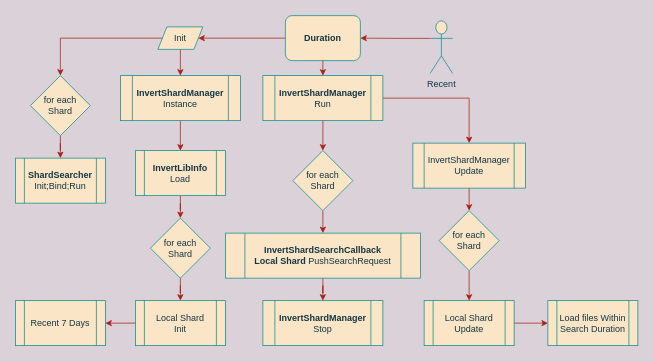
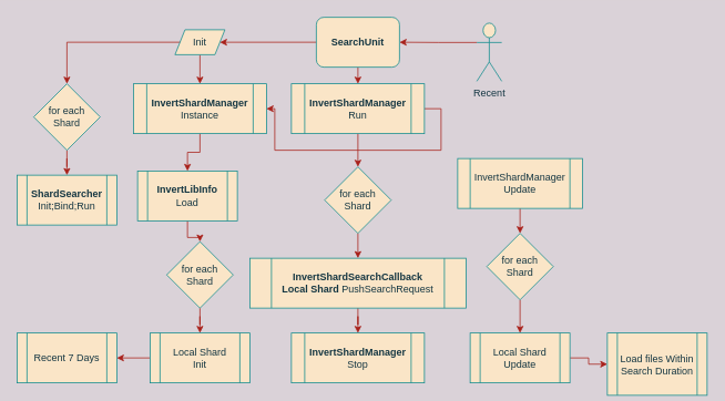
  <mxCell id="0" />
  <mxCell id="1" parent="0" />
  <mxCell id="2" style="edgeStyle=orthogonalEdgeStyle;rounded=0;orthogonalLoop=1;jettySize=auto;html=1;exitX=1;exitY=0.5;exitDx=0;exitDy=0;strokeColor=#A8201A;fontColor=#143642;labelBackgroundColor=#DAD2D8;" edge="1" parent="1" source="4" target="9"><mxGeometry relative="1" as="geometry" /></mxCell>
  <mxCell id="3" style="edgeStyle=orthogonalEdgeStyle;rounded=0;orthogonalLoop=1;jettySize=auto;html=1;exitX=0.5;exitY=1;exitDx=0;exitDy=0;entryX=0.5;entryY=0;entryDx=0;entryDy=0;strokeColor=#A8201A;fontColor=#143642;labelBackgroundColor=#DAD2D8;" edge="1" parent="1" source="4" target="6"><mxGeometry relative="1" as="geometry" /></mxCell>
  <mxCell id="4" value="Init" style="shape=parallelogram;perimeter=parallelogramPerimeter;whiteSpace=wrap;html=1;fillColor=#FAE5C7;strokeColor=#0F8B8D;fontColor=#143642;" vertex="1" parent="1"><mxGeometry x="210" y="35" width="60" height="30" as="geometry" /></mxCell>
  <mxCell id="5" style="edgeStyle=orthogonalEdgeStyle;rounded=0;orthogonalLoop=1;jettySize=auto;html=1;exitX=0.5;exitY=1;exitDx=0;exitDy=0;strokeColor=#A8201A;fontColor=#143642;labelBackgroundColor=#DAD2D8;" edge="1" parent="1" source="6" target="13"><mxGeometry relative="1" as="geometry" /></mxCell>
  <mxCell id="6" value="&lt;b&gt;InvertShardManager&lt;/b&gt;&lt;br&gt;Instance" style="shape=process;whiteSpace=wrap;html=1;backgroundOutline=1;fillColor=#FAE5C7;strokeColor=#0F8B8D;fontColor=#143642;" vertex="1" parent="1"><mxGeometry x="160" y="100" width="160" height="60" as="geometry" /></mxCell>
  <mxCell id="7" value="&lt;b&gt;ShardSearcher&lt;/b&gt;&lt;br&gt;Init;Bind;Run" style="shape=process;whiteSpace=wrap;html=1;backgroundOutline=1;fillColor=#FAE5C7;strokeColor=#0F8B8D;fontColor=#143642;" vertex="1" parent="1"><mxGeometry x="20" y="210" width="120" height="60" as="geometry" /></mxCell>
  <mxCell id="8" style="edgeStyle=orthogonalEdgeStyle;rounded=0;orthogonalLoop=1;jettySize=auto;html=1;exitX=0.5;exitY=1;exitDx=0;exitDy=0;strokeColor=#A8201A;fontColor=#143642;labelBackgroundColor=#DAD2D8;" edge="1" parent="1" source="9" target="7"><mxGeometry relative="1" as="geometry" /></mxCell>
  <mxCell id="9" value="for each&lt;br&gt;Shard" style="rhombus;whiteSpace=wrap;html=1;fillColor=#FAE5C7;strokeColor=#0F8B8D;fontColor=#143642;" vertex="1" parent="1"><mxGeometry x="40" y="100" width="80" height="80" as="geometry" /></mxCell>
  <mxCell id="10" style="edgeStyle=orthogonalEdgeStyle;rounded=0;orthogonalLoop=1;jettySize=auto;html=1;exitX=0.5;exitY=1;exitDx=0;exitDy=0;strokeColor=#A8201A;fontColor=#143642;labelBackgroundColor=#DAD2D8;" edge="1" parent="1" source="11" target="15"><mxGeometry relative="1" as="geometry" /></mxCell>
  <mxCell id="11" value="for each&lt;br&gt;Shard" style="rhombus;whiteSpace=wrap;html=1;fillColor=#FAE5C7;strokeColor=#0F8B8D;fontColor=#143642;" vertex="1" parent="1"><mxGeometry x="200" y="290" width="80" height="80" as="geometry" /></mxCell>
  <mxCell id="12" style="edgeStyle=orthogonalEdgeStyle;rounded=0;orthogonalLoop=1;jettySize=auto;html=1;exitX=0.5;exitY=1;exitDx=0;exitDy=0;strokeColor=#A8201A;fontColor=#143642;labelBackgroundColor=#DAD2D8;" edge="1" parent="1" source="13" target="11"><mxGeometry relative="1" as="geometry" /></mxCell>
- <mxCell id="13" value="&lt;b&gt;InvertLibInfo&lt;/b&gt;&lt;br&gt;Load" style="shape=process;whiteSpace=wrap;html=1;backgroundOutline=1;fillColor=#FAE5C7;strokeColor=#0F8B8D;fontColor=#143642;" vertex="1" parent="1"><mxGeometry x="180" y="200" width="120" height="60" as="geometry" /></mxCell>
+ <mxCell id="13" value="&lt;b&gt;InvertLibInfo&lt;/b&gt;&lt;br&gt;Load" style="shape=process;whiteSpace=wrap;html=1;backgroundOutline=1;fillColor=#FAE5C7;strokeColor=#0F8B8D;fontColor=#143642;" vertex="1" parent="1"><mxGeometry x="165" y="205" width="120" height="60" as="geometry" /></mxCell>
  <mxCell id="14" style="edgeStyle=orthogonalEdgeStyle;rounded=0;orthogonalLoop=1;jettySize=auto;html=1;exitX=0;exitY=0.5;exitDx=0;exitDy=0;strokeColor=#A8201A;fontColor=#143642;labelBackgroundColor=#DAD2D8;" edge="1" parent="1" source="15" target="29"><mxGeometry relative="1" as="geometry" /></mxCell>
  <mxCell id="15" value="Local Shard&lt;br&gt;Init" style="shape=process;whiteSpace=wrap;html=1;backgroundOutline=1;fillColor=#FAE5C7;strokeColor=#0F8B8D;fontColor=#143642;" vertex="1" parent="1"><mxGeometry x="180" y="400" width="120" height="60" as="geometry" /></mxCell>
  <mxCell id="16" style="edgeStyle=orthogonalEdgeStyle;rounded=0;orthogonalLoop=1;jettySize=auto;html=1;exitX=0;exitY=0.333;exitDx=0;exitDy=0;exitPerimeter=0;strokeColor=#A8201A;fontColor=#143642;labelBackgroundColor=#DAD2D8;" edge="1" parent="1" source="17" target="20"><mxGeometry relative="1" as="geometry" /></mxCell>
  <mxCell id="17" value="Recent" style="shape=umlActor;verticalLabelPosition=bottom;verticalAlign=top;html=1;outlineConnect=0;fontStyle=0;fillColor=#FAE5C7;strokeColor=#0F8B8D;fontColor=#143642;labelBackgroundColor=#DAD2D8;" vertex="1" parent="1"><mxGeometry x="573" y="27" width="30" height="70" as="geometry" /></mxCell>
  <mxCell id="18" style="edgeStyle=orthogonalEdgeStyle;rounded=0;orthogonalLoop=1;jettySize=auto;html=1;exitX=0;exitY=0.5;exitDx=0;exitDy=0;entryX=1;entryY=0.5;entryDx=0;entryDy=0;strokeColor=#A8201A;fontColor=#143642;labelBackgroundColor=#DAD2D8;" edge="1" parent="1" source="20" target="4"><mxGeometry relative="1" as="geometry" /></mxCell>
  <mxCell id="19" style="edgeStyle=orthogonalEdgeStyle;rounded=0;orthogonalLoop=1;jettySize=auto;html=1;exitX=0.5;exitY=1;exitDx=0;exitDy=0;strokeColor=#A8201A;fontColor=#143642;labelBackgroundColor=#DAD2D8;" edge="1" parent="1" source="20"><mxGeometry relative="1" as="geometry"><mxPoint x="430" y="100" as="targetPoint" /></mxGeometry></mxCell>
- <mxCell id="20" value="&lt;b&gt;Duration&lt;/b&gt;" style="rounded=1;whiteSpace=wrap;html=1;fillColor=#FAE5C7;strokeColor=#0F8B8D;fontColor=#143642;" vertex="1" parent="1"><mxGeometry x="380" y="20" width="100" height="60" as="geometry" /></mxCell>
+ <mxCell id="20" value="&lt;b&gt;SearchUnit&lt;/b&gt;" style="rounded=1;whiteSpace=wrap;html=1;fillColor=#FAE5C7;strokeColor=#0F8B8D;fontColor=#143642;" vertex="1" parent="1"><mxGeometry x="380" y="20" width="100" height="60" as="geometry" /></mxCell>
  <mxCell id="21" style="edgeStyle=orthogonalEdgeStyle;rounded=0;orthogonalLoop=1;jettySize=auto;html=1;exitX=0.5;exitY=1;exitDx=0;exitDy=0;strokeColor=#A8201A;fontColor=#143642;labelBackgroundColor=#DAD2D8;" edge="1" parent="1" source="23" target="26"><mxGeometry relative="1" as="geometry" /></mxCell>
- <mxCell id="22" style="edgeStyle=orthogonalEdgeStyle;rounded=0;orthogonalLoop=1;jettySize=auto;html=1;exitX=1;exitY=0.5;exitDx=0;exitDy=0;entryX=0.5;entryY=0;entryDx=0;entryDy=0;strokeColor=#A8201A;fontColor=#143642;labelBackgroundColor=#DAD2D8;" edge="1" parent="1" source="23" target="31"><mxGeometry relative="1" as="geometry" /></mxCell>
+ <mxCell id="22" style="edgeStyle=orthogonalEdgeStyle;rounded=0;orthogonalLoop=1;jettySize=auto;html=1;exitX=1;exitY=0.5;exitDx=0;exitDy=0;strokeColor=#A8201A;fontColor=#143642;labelBackgroundColor=#DAD2D8;" edge="1" parent="1" source="23" target="6"><mxGeometry relative="1" as="geometry" /></mxCell>
  <mxCell id="23" value="&lt;b&gt;InvertShardManager&lt;/b&gt;&lt;br&gt;Run" style="shape=process;whiteSpace=wrap;html=1;backgroundOutline=1;fillColor=#FAE5C7;strokeColor=#0F8B8D;fontColor=#143642;" vertex="1" parent="1"><mxGeometry x="350" y="100" width="160" height="60" as="geometry" /></mxCell>
  <mxCell id="24" value="&lt;b&gt;InvertShardManager&lt;/b&gt;&lt;br&gt;Stop" style="shape=process;whiteSpace=wrap;html=1;backgroundOutline=1;fillColor=#FAE5C7;strokeColor=#0F8B8D;fontColor=#143642;" vertex="1" parent="1"><mxGeometry x="350" y="400" width="160" height="60" as="geometry" /></mxCell>
  <mxCell id="25" style="edgeStyle=orthogonalEdgeStyle;rounded=0;orthogonalLoop=1;jettySize=auto;html=1;exitX=0.5;exitY=1;exitDx=0;exitDy=0;entryX=0.5;entryY=0;entryDx=0;entryDy=0;strokeColor=#A8201A;fontColor=#143642;labelBackgroundColor=#DAD2D8;" edge="1" parent="1" source="26" target="28"><mxGeometry relative="1" as="geometry" /></mxCell>
  <mxCell id="26" value="for each&lt;br&gt;Shard" style="rhombus;whiteSpace=wrap;html=1;fillColor=#FAE5C7;strokeColor=#0F8B8D;fontColor=#143642;" vertex="1" parent="1"><mxGeometry x="390" y="200" width="80" height="80" as="geometry" /></mxCell>
  <mxCell id="27" style="edgeStyle=orthogonalEdgeStyle;rounded=0;orthogonalLoop=1;jettySize=auto;html=1;exitX=0.5;exitY=1;exitDx=0;exitDy=0;strokeColor=#A8201A;fontColor=#143642;labelBackgroundColor=#DAD2D8;" edge="1" parent="1" source="28" target="24"><mxGeometry relative="1" as="geometry" /></mxCell>
  <mxCell id="28" value="&lt;b&gt;InvertShardSearchCallback&lt;/b&gt;&lt;br&gt;&lt;b&gt;Local Shard&lt;/b&gt; PushSearchRequest" style="shape=process;whiteSpace=wrap;html=1;backgroundOutline=1;fillColor=#FAE5C7;strokeColor=#0F8B8D;fontColor=#143642;" vertex="1" parent="1"><mxGeometry x="300" y="310" width="260" height="60" as="geometry" /></mxCell>
  <mxCell id="29" value="Recent 7 Days" style="shape=process;whiteSpace=wrap;html=1;backgroundOutline=1;fillColor=#FAE5C7;strokeColor=#0F8B8D;fontColor=#143642;" vertex="1" parent="1"><mxGeometry x="20" y="400" width="120" height="60" as="geometry" /></mxCell>
  <mxCell id="30" style="edgeStyle=orthogonalEdgeStyle;rounded=0;orthogonalLoop=1;jettySize=auto;html=1;exitX=0.5;exitY=1;exitDx=0;exitDy=0;entryX=0.5;entryY=0;entryDx=0;entryDy=0;strokeColor=#A8201A;fontColor=#143642;labelBackgroundColor=#DAD2D8;" edge="1" parent="1" source="31" target="33"><mxGeometry relative="1" as="geometry" /></mxCell>
  <mxCell id="31" value="InvertShardManager&lt;br&gt;Update" style="shape=process;whiteSpace=wrap;html=1;backgroundOutline=1;fillColor=#FAE5C7;strokeColor=#0F8B8D;fontColor=#143642;" vertex="1" parent="1"><mxGeometry x="550" y="190" width="150" height="60" as="geometry" /></mxCell>
  <mxCell id="32" style="edgeStyle=orthogonalEdgeStyle;rounded=0;orthogonalLoop=1;jettySize=auto;html=1;exitX=0.5;exitY=1;exitDx=0;exitDy=0;strokeColor=#A8201A;fontColor=#143642;labelBackgroundColor=#DAD2D8;" edge="1" parent="1" source="33" target="35"><mxGeometry relative="1" as="geometry" /></mxCell>
  <mxCell id="33" value="for each&lt;br&gt;Shard" style="rhombus;whiteSpace=wrap;html=1;fillColor=#FAE5C7;strokeColor=#0F8B8D;fontColor=#143642;" vertex="1" parent="1"><mxGeometry x="585" y="280" width="80" height="80" as="geometry" /></mxCell>
  <mxCell id="34" style="edgeStyle=orthogonalEdgeStyle;rounded=0;orthogonalLoop=1;jettySize=auto;html=1;exitX=1;exitY=0.5;exitDx=0;exitDy=0;strokeColor=#A8201A;fontColor=#143642;labelBackgroundColor=#DAD2D8;" edge="1" parent="1" source="35" target="36"><mxGeometry relative="1" as="geometry" /></mxCell>
  <mxCell id="35" value="Local Shard&lt;br&gt;Update" style="shape=process;whiteSpace=wrap;html=1;backgroundOutline=1;fillColor=#FAE5C7;strokeColor=#0F8B8D;fontColor=#143642;" vertex="1" parent="1"><mxGeometry x="565" y="400" width="120" height="60" as="geometry" /></mxCell>
- <mxCell id="36" value="Load files Within&lt;br&gt;Search Duration" style="shape=process;whiteSpace=wrap;html=1;backgroundOutline=1;fillColor=#FAE5C7;strokeColor=#0F8B8D;fontColor=#143642;" vertex="1" parent="1"><mxGeometry x="730" y="400" width="120" height="60" as="geometry" /></mxCell>
+ <mxCell id="36" value="Load files Within&lt;br&gt;Search Duration" style="shape=process;whiteSpace=wrap;html=1;backgroundOutline=1;fillColor=#FAE5C7;strokeColor=#0F8B8D;fontColor=#143642;" vertex="1" parent="1"><mxGeometry x="730" y="400" width="120" height="75" as="geometry" /></mxCell>
